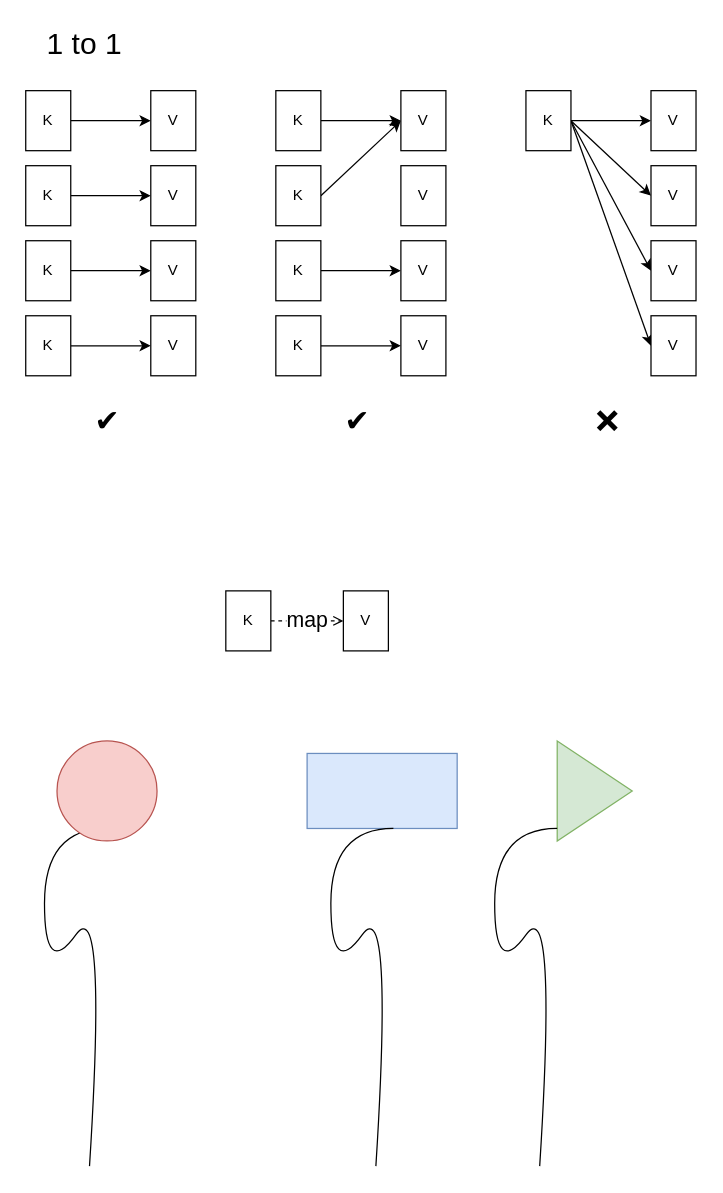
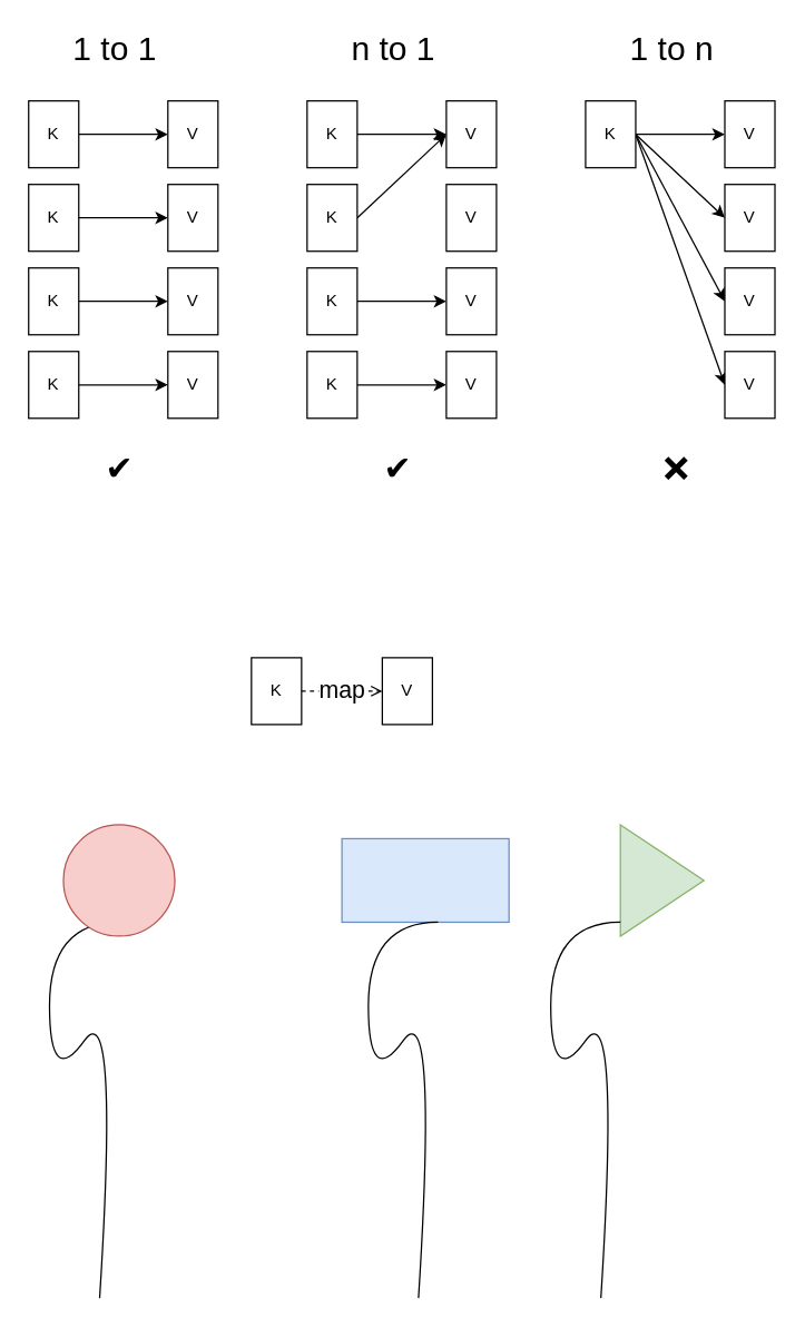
  <mxCell id="0" />
  <mxCell id="1" parent="0" />
  <mxCell id="2" value="" style="edgeStyle=orthogonalEdgeStyle;rounded=0;orthogonalLoop=1;jettySize=auto;html=1;exitX=1;exitY=0.5;exitDx=0;exitDy=0;entryX=0;entryY=0.5;entryDx=0;entryDy=0;" edge="1" parent="1" source="3" target="10"><mxGeometry relative="1" as="geometry" /></mxCell>
  <mxCell id="3" value="K" style="rounded=0;whiteSpace=wrap;html=1;shadow=0;glass=0;gradientColor=none;fontColor=#000000;" vertex="1" parent="1"><mxGeometry x="20" y="72" width="36" height="48" as="geometry" /></mxCell>
  <mxCell id="4" style="edgeStyle=orthogonalEdgeStyle;rounded=0;orthogonalLoop=1;jettySize=auto;html=1;exitX=1;exitY=0.5;exitDx=0;exitDy=0;" edge="1" parent="1" source="5" target="12"><mxGeometry relative="1" as="geometry" /></mxCell>
  <mxCell id="5" value="K" style="rounded=0;whiteSpace=wrap;html=1;shadow=0;glass=0;gradientColor=none;fontColor=#000000;" vertex="1" parent="1"><mxGeometry x="20" y="192" width="36" height="48" as="geometry" /></mxCell>
  <mxCell id="6" style="edgeStyle=orthogonalEdgeStyle;rounded=0;orthogonalLoop=1;jettySize=auto;html=1;exitX=1;exitY=0.5;exitDx=0;exitDy=0;entryX=0;entryY=0.5;entryDx=0;entryDy=0;" edge="1" parent="1" source="7" target="11"><mxGeometry relative="1" as="geometry" /></mxCell>
  <mxCell id="7" value="K" style="rounded=0;whiteSpace=wrap;html=1;shadow=0;glass=0;gradientColor=none;fontColor=#000000;" vertex="1" parent="1"><mxGeometry x="20" y="132" width="36" height="48" as="geometry" /></mxCell>
  <mxCell id="8" style="edgeStyle=orthogonalEdgeStyle;rounded=0;orthogonalLoop=1;jettySize=auto;html=1;exitX=1;exitY=0.5;exitDx=0;exitDy=0;entryX=0;entryY=0.5;entryDx=0;entryDy=0;" edge="1" parent="1" source="9" target="13"><mxGeometry relative="1" as="geometry" /></mxCell>
  <mxCell id="9" value="K" style="rounded=0;whiteSpace=wrap;html=1;shadow=0;glass=0;gradientColor=none;fontColor=#000000;" vertex="1" parent="1"><mxGeometry x="20" y="252" width="36" height="48" as="geometry" /></mxCell>
  <mxCell id="10" value="V" style="rounded=0;whiteSpace=wrap;html=1;shadow=0;glass=0;gradientColor=none;fontColor=#000000;" vertex="1" parent="1"><mxGeometry x="120" y="72" width="36" height="48" as="geometry" /></mxCell>
  <mxCell id="11" value="V" style="rounded=0;whiteSpace=wrap;html=1;shadow=0;glass=0;gradientColor=none;fontColor=#000000;" vertex="1" parent="1"><mxGeometry x="120" y="132" width="36" height="48" as="geometry" /></mxCell>
  <mxCell id="12" value="V" style="rounded=0;whiteSpace=wrap;html=1;shadow=0;glass=0;gradientColor=none;fontColor=#000000;" vertex="1" parent="1"><mxGeometry x="120" y="192" width="36" height="48" as="geometry" /></mxCell>
  <mxCell id="13" value="V" style="rounded=0;whiteSpace=wrap;html=1;shadow=0;glass=0;gradientColor=none;fontColor=#000000;" vertex="1" parent="1"><mxGeometry x="120" y="252" width="36" height="48" as="geometry" /></mxCell>
- <mxCell id="14" value="1 to 1&amp;nbsp;" style="text;html=1;align=center;verticalAlign=middle;resizable=0;points=[];autosize=1;fontSize=24;" vertex="1" parent="1"><mxGeometry x="30" y="20" width="80" height="30" as="geometry" /></mxCell>
+ <mxCell id="14" value="1 to 1&amp;nbsp;" style="text;html=1;align=center;verticalAlign=middle;resizable=0;points=[];autosize=1;fontSize=24;" vertex="1" parent="1"><mxGeometry x="45" y="20" width="80" height="30" as="geometry" /></mxCell>
  <mxCell id="15" value="✔" style="text;html=1;align=center;verticalAlign=middle;resizable=0;points=[];autosize=1;fontSize=24;" vertex="1" parent="1"><mxGeometry x="70" y="322" width="30" height="30" as="geometry" /></mxCell>
  <mxCell id="16" value="" style="edgeStyle=orthogonalEdgeStyle;rounded=0;orthogonalLoop=1;jettySize=auto;html=1;exitX=1;exitY=0.5;exitDx=0;exitDy=0;entryX=0;entryY=0.5;entryDx=0;entryDy=0;" edge="1" parent="1" source="17" target="24"><mxGeometry relative="1" as="geometry" /></mxCell>
  <mxCell id="17" value="K" style="rounded=0;whiteSpace=wrap;html=1;shadow=0;glass=0;gradientColor=none;fontColor=#000000;" vertex="1" parent="1"><mxGeometry x="220" y="72" width="36" height="48" as="geometry" /></mxCell>
  <mxCell id="18" style="edgeStyle=orthogonalEdgeStyle;rounded=0;orthogonalLoop=1;jettySize=auto;html=1;exitX=1;exitY=0.5;exitDx=0;exitDy=0;" edge="1" parent="1" source="19" target="26"><mxGeometry relative="1" as="geometry" /></mxCell>
  <mxCell id="19" value="K" style="rounded=0;whiteSpace=wrap;html=1;shadow=0;glass=0;gradientColor=none;fontColor=#000000;" vertex="1" parent="1"><mxGeometry x="220" y="192" width="36" height="48" as="geometry" /></mxCell>
  <mxCell id="20" style="rounded=0;orthogonalLoop=1;jettySize=auto;html=1;exitX=1;exitY=0.5;exitDx=0;exitDy=0;entryX=0;entryY=0.5;entryDx=0;entryDy=0;" edge="1" parent="1" source="21" target="24"><mxGeometry relative="1" as="geometry" /></mxCell>
  <mxCell id="21" value="K" style="rounded=0;whiteSpace=wrap;html=1;shadow=0;glass=0;gradientColor=none;fontColor=#000000;" vertex="1" parent="1"><mxGeometry x="220" y="132" width="36" height="48" as="geometry" /></mxCell>
  <mxCell id="22" style="edgeStyle=orthogonalEdgeStyle;rounded=0;orthogonalLoop=1;jettySize=auto;html=1;exitX=1;exitY=0.5;exitDx=0;exitDy=0;entryX=0;entryY=0.5;entryDx=0;entryDy=0;" edge="1" parent="1" source="23" target="27"><mxGeometry relative="1" as="geometry" /></mxCell>
  <mxCell id="23" value="K" style="rounded=0;whiteSpace=wrap;html=1;shadow=0;glass=0;gradientColor=none;fontColor=#000000;" vertex="1" parent="1"><mxGeometry x="220" y="252" width="36" height="48" as="geometry" /></mxCell>
  <mxCell id="24" value="V" style="rounded=0;whiteSpace=wrap;html=1;shadow=0;glass=0;gradientColor=none;fontColor=#000000;" vertex="1" parent="1"><mxGeometry x="320" y="72" width="36" height="48" as="geometry" /></mxCell>
  <mxCell id="25" value="V" style="rounded=0;whiteSpace=wrap;html=1;shadow=0;glass=0;gradientColor=none;fontColor=#000000;" vertex="1" parent="1"><mxGeometry x="320" y="132" width="36" height="48" as="geometry" /></mxCell>
  <mxCell id="26" value="V" style="rounded=0;whiteSpace=wrap;html=1;shadow=0;glass=0;gradientColor=none;fontColor=#000000;" vertex="1" parent="1"><mxGeometry x="320" y="192" width="36" height="48" as="geometry" /></mxCell>
  <mxCell id="27" value="V" style="rounded=0;whiteSpace=wrap;html=1;shadow=0;glass=0;gradientColor=none;fontColor=#000000;" vertex="1" parent="1"><mxGeometry x="320" y="252" width="36" height="48" as="geometry" /></mxCell>
+ <mxCell id="28" value="n to 1&amp;nbsp;" style="text;html=1;align=center;verticalAlign=middle;resizable=0;points=[];autosize=1;fontSize=24;" vertex="1" parent="1"><mxGeometry x="245" y="20" width="80" height="30" as="geometry" /></mxCell>
  <mxCell id="29" value="✔" style="text;html=1;align=center;verticalAlign=middle;resizable=0;points=[];autosize=1;fontSize=24;" vertex="1" parent="1"><mxGeometry x="270" y="322" width="30" height="30" as="geometry" /></mxCell>
  <mxCell id="30" value="" style="edgeStyle=orthogonalEdgeStyle;rounded=0;orthogonalLoop=1;jettySize=auto;html=1;exitX=1;exitY=0.5;exitDx=0;exitDy=0;entryX=0;entryY=0.5;entryDx=0;entryDy=0;" edge="1" parent="1" source="34" target="35"><mxGeometry relative="1" as="geometry" /></mxCell>
  <mxCell id="31" style="edgeStyle=none;rounded=0;orthogonalLoop=1;jettySize=auto;html=1;exitX=1;exitY=0.5;exitDx=0;exitDy=0;entryX=0;entryY=0.5;entryDx=0;entryDy=0;fontSize=24;" edge="1" parent="1" source="34" target="36"><mxGeometry relative="1" as="geometry" /></mxCell>
  <mxCell id="32" style="edgeStyle=none;rounded=0;orthogonalLoop=1;jettySize=auto;html=1;exitX=1;exitY=0.5;exitDx=0;exitDy=0;entryX=0;entryY=0.5;entryDx=0;entryDy=0;fontSize=24;" edge="1" parent="1" source="34" target="37"><mxGeometry relative="1" as="geometry" /></mxCell>
  <mxCell id="33" style="edgeStyle=none;rounded=0;orthogonalLoop=1;jettySize=auto;html=1;exitX=1;exitY=0.5;exitDx=0;exitDy=0;entryX=0;entryY=0.5;entryDx=0;entryDy=0;fontSize=24;" edge="1" parent="1" source="34" target="38"><mxGeometry relative="1" as="geometry" /></mxCell>
  <mxCell id="34" value="K" style="rounded=0;whiteSpace=wrap;html=1;shadow=0;glass=0;gradientColor=none;fontColor=#000000;" vertex="1" parent="1"><mxGeometry x="420" y="72" width="36" height="48" as="geometry" /></mxCell>
  <mxCell id="35" value="V" style="rounded=0;whiteSpace=wrap;html=1;shadow=0;glass=0;gradientColor=none;fontColor=#000000;" vertex="1" parent="1"><mxGeometry x="520" y="72" width="36" height="48" as="geometry" /></mxCell>
  <mxCell id="36" value="V" style="rounded=0;whiteSpace=wrap;html=1;shadow=0;glass=0;gradientColor=none;fontColor=#000000;" vertex="1" parent="1"><mxGeometry x="520" y="132" width="36" height="48" as="geometry" /></mxCell>
  <mxCell id="37" value="V" style="rounded=0;whiteSpace=wrap;html=1;shadow=0;glass=0;gradientColor=none;fontColor=#000000;" vertex="1" parent="1"><mxGeometry x="520" y="192" width="36" height="48" as="geometry" /></mxCell>
  <mxCell id="38" value="V" style="rounded=0;whiteSpace=wrap;html=1;shadow=0;glass=0;gradientColor=none;fontColor=#000000;" vertex="1" parent="1"><mxGeometry x="520" y="252" width="36" height="48" as="geometry" /></mxCell>
+ <mxCell id="39" value="1 to n&amp;nbsp;" style="text;html=1;align=center;verticalAlign=middle;resizable=0;points=[];autosize=1;fontSize=24;" vertex="1" parent="1"><mxGeometry x="445" y="20" width="80" height="30" as="geometry" /></mxCell>
  <mxCell id="40" value="❌" style="text;html=1;align=center;verticalAlign=middle;resizable=0;points=[];autosize=1;fontSize=24;" vertex="1" parent="1"><mxGeometry x="460" y="322" width="50" height="30" as="geometry" /></mxCell>
  <mxCell id="41" value="map" style="edgeStyle=orthogonalEdgeStyle;rounded=0;orthogonalLoop=1;jettySize=auto;html=1;exitX=1;exitY=0.5;exitDx=0;exitDy=0;entryX=0;entryY=0.5;entryDx=0;entryDy=0;endArrow=open;endFill=0;fontSize=17;fontColor=#000000;dashed=1;" edge="1" source="42" target="43" parent="1"><mxGeometry relative="1" as="geometry" /></mxCell>
  <mxCell id="42" value="K" style="rounded=0;whiteSpace=wrap;html=1;shadow=0;glass=0;gradientColor=none;fontColor=#000000;strokeColor=#000000;" vertex="1" parent="1"><mxGeometry x="180" y="472" width="36" height="48" as="geometry" /></mxCell>
  <mxCell id="43" value="V" style="rounded=0;whiteSpace=wrap;html=1;shadow=0;glass=0;gradientColor=none;fontColor=#000000;strokeColor=#000000;" vertex="1" parent="1"><mxGeometry x="274" y="472" width="36" height="48" as="geometry" /></mxCell>
  <mxCell id="44" value="" style="rounded=0;whiteSpace=wrap;html=1;fontSize=24;fillColor=#dae8fc;strokeColor=#6c8ebf;" vertex="1" parent="1"><mxGeometry x="245" y="602" width="120" height="60" as="geometry" /></mxCell>
  <mxCell id="45" value="" style="curved=1;endArrow=none;html=1;fontSize=24;endFill=0;" edge="1" parent="1"><mxGeometry width="50" height="50" relative="1" as="geometry"><mxPoint x="300" y="932" as="sourcePoint" /><mxPoint x="314" y="662" as="targetPoint" /><Array as="points"><mxPoint x="314" y="712" /><mxPoint x="264" y="782" /><mxPoint x="264" y="662" /></Array></mxGeometry></mxCell>
  <mxCell id="46" value="" style="curved=1;endArrow=none;html=1;fontSize=24;endFill=0;" edge="1" parent="1"><mxGeometry width="50" height="50" relative="1" as="geometry"><mxPoint x="71" y="932" as="sourcePoint" /><mxPoint x="85" y="662" as="targetPoint" /><Array as="points"><mxPoint x="85" y="712" /><mxPoint x="35" y="782" /><mxPoint x="35" y="662" /></Array></mxGeometry></mxCell>
  <mxCell id="47" value="" style="ellipse;whiteSpace=wrap;html=1;aspect=fixed;fontSize=24;fillColor=#f8cecc;strokeColor=#b85450;" vertex="1" parent="1"><mxGeometry x="45" y="592" width="80" height="80" as="geometry" /></mxCell>
  <mxCell id="48" value="" style="triangle;whiteSpace=wrap;html=1;fontSize=24;fillColor=#d5e8d4;strokeColor=#82b366;" vertex="1" parent="1"><mxGeometry x="445" y="592" width="60" height="80" as="geometry" /></mxCell>
  <mxCell id="49" value="" style="curved=1;endArrow=none;html=1;fontSize=24;endFill=0;" edge="1" parent="1"><mxGeometry width="50" height="50" relative="1" as="geometry"><mxPoint x="431" y="932" as="sourcePoint" /><mxPoint x="445" y="662" as="targetPoint" /><Array as="points"><mxPoint x="445" y="712" /><mxPoint x="395" y="782" /><mxPoint x="395" y="662" /></Array></mxGeometry></mxCell>
